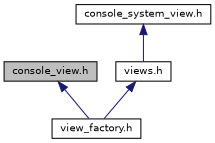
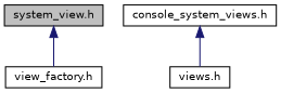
  digraph {
    node [color=black fillcolor=white fontname=Helvetica fontsize=10 shape=record style=filled]
    edge [color=midnightblue dir=back fontname=Helvetica fontsize=10 labelfontname=Helvetica labelfontsize=10 style=solid]
-   n1 [fillcolor=grey75 fontcolor=black height=0.2 label="console_view.h" width=0.4]
+   n1 [fillcolor=grey75 fontcolor=black height=0.2 label="system_view.h" width=0.4]
    n2 [height=0.2 label="view_factory.h" width=0.4]
-   n3 [height=0.2 label="console_system_view.h" width=0.4]
+   n3 [height=0.2 label="console_system_views.h" width=0.4]
    n4 [height=0.2 label="views.h" width=0.4]
    n1 -> n2
    n3 -> n4
-   n4 -> n2
  }
